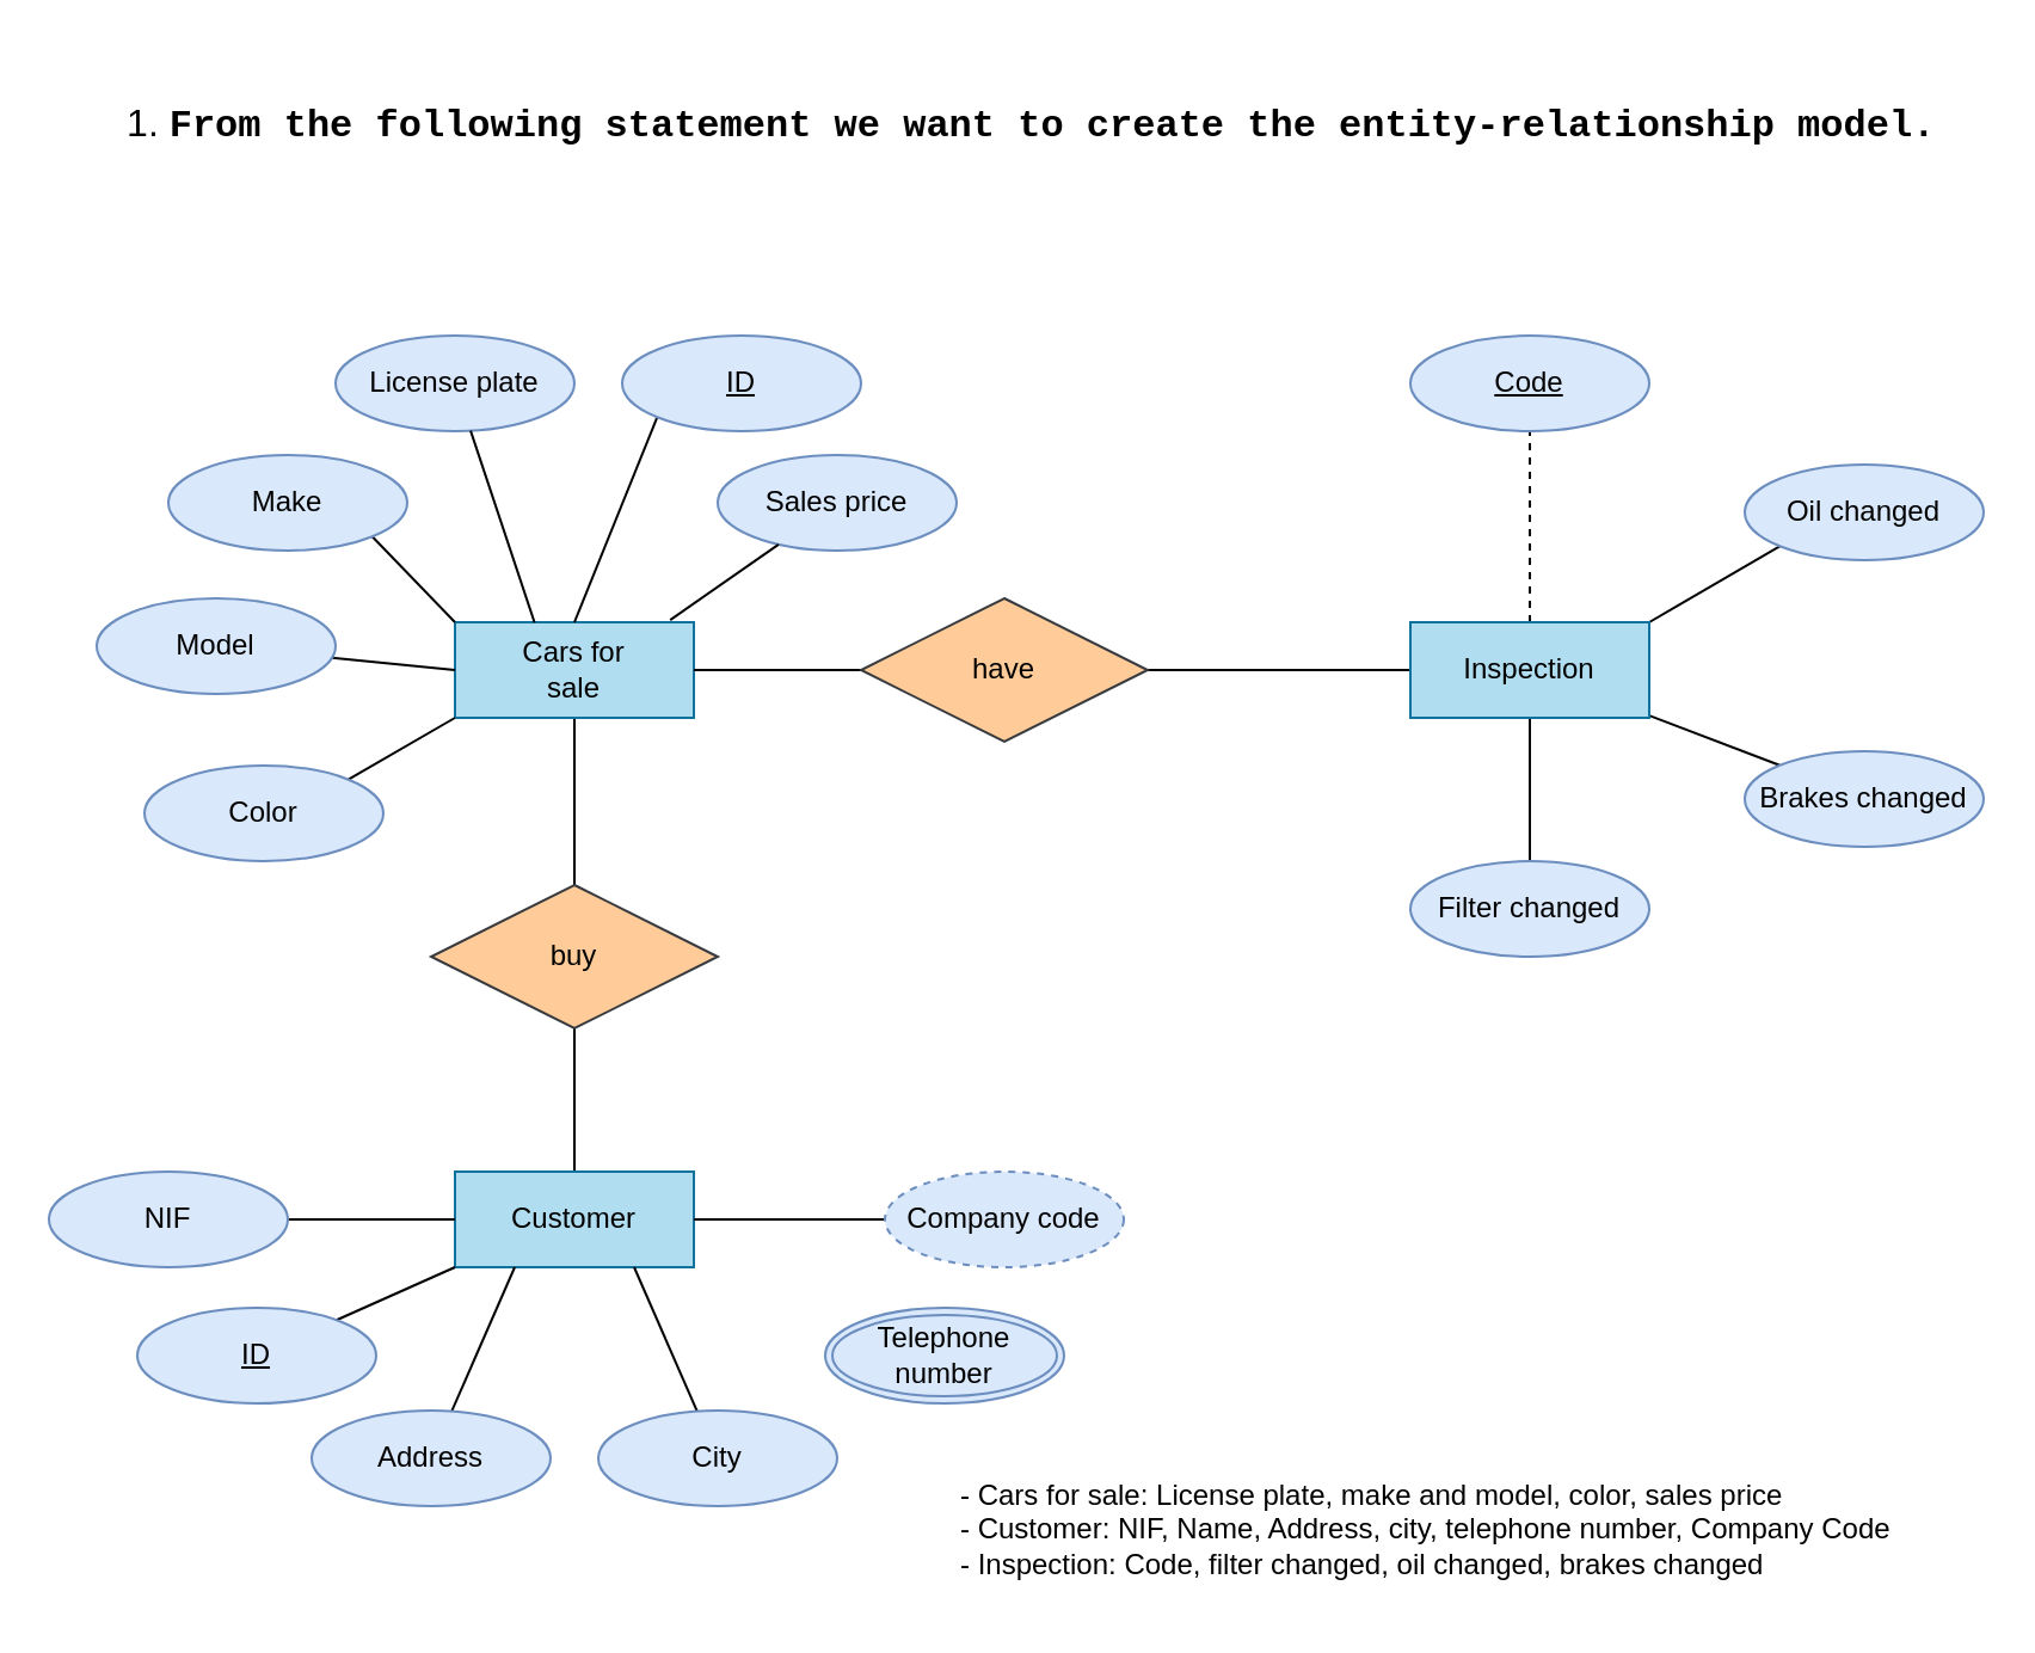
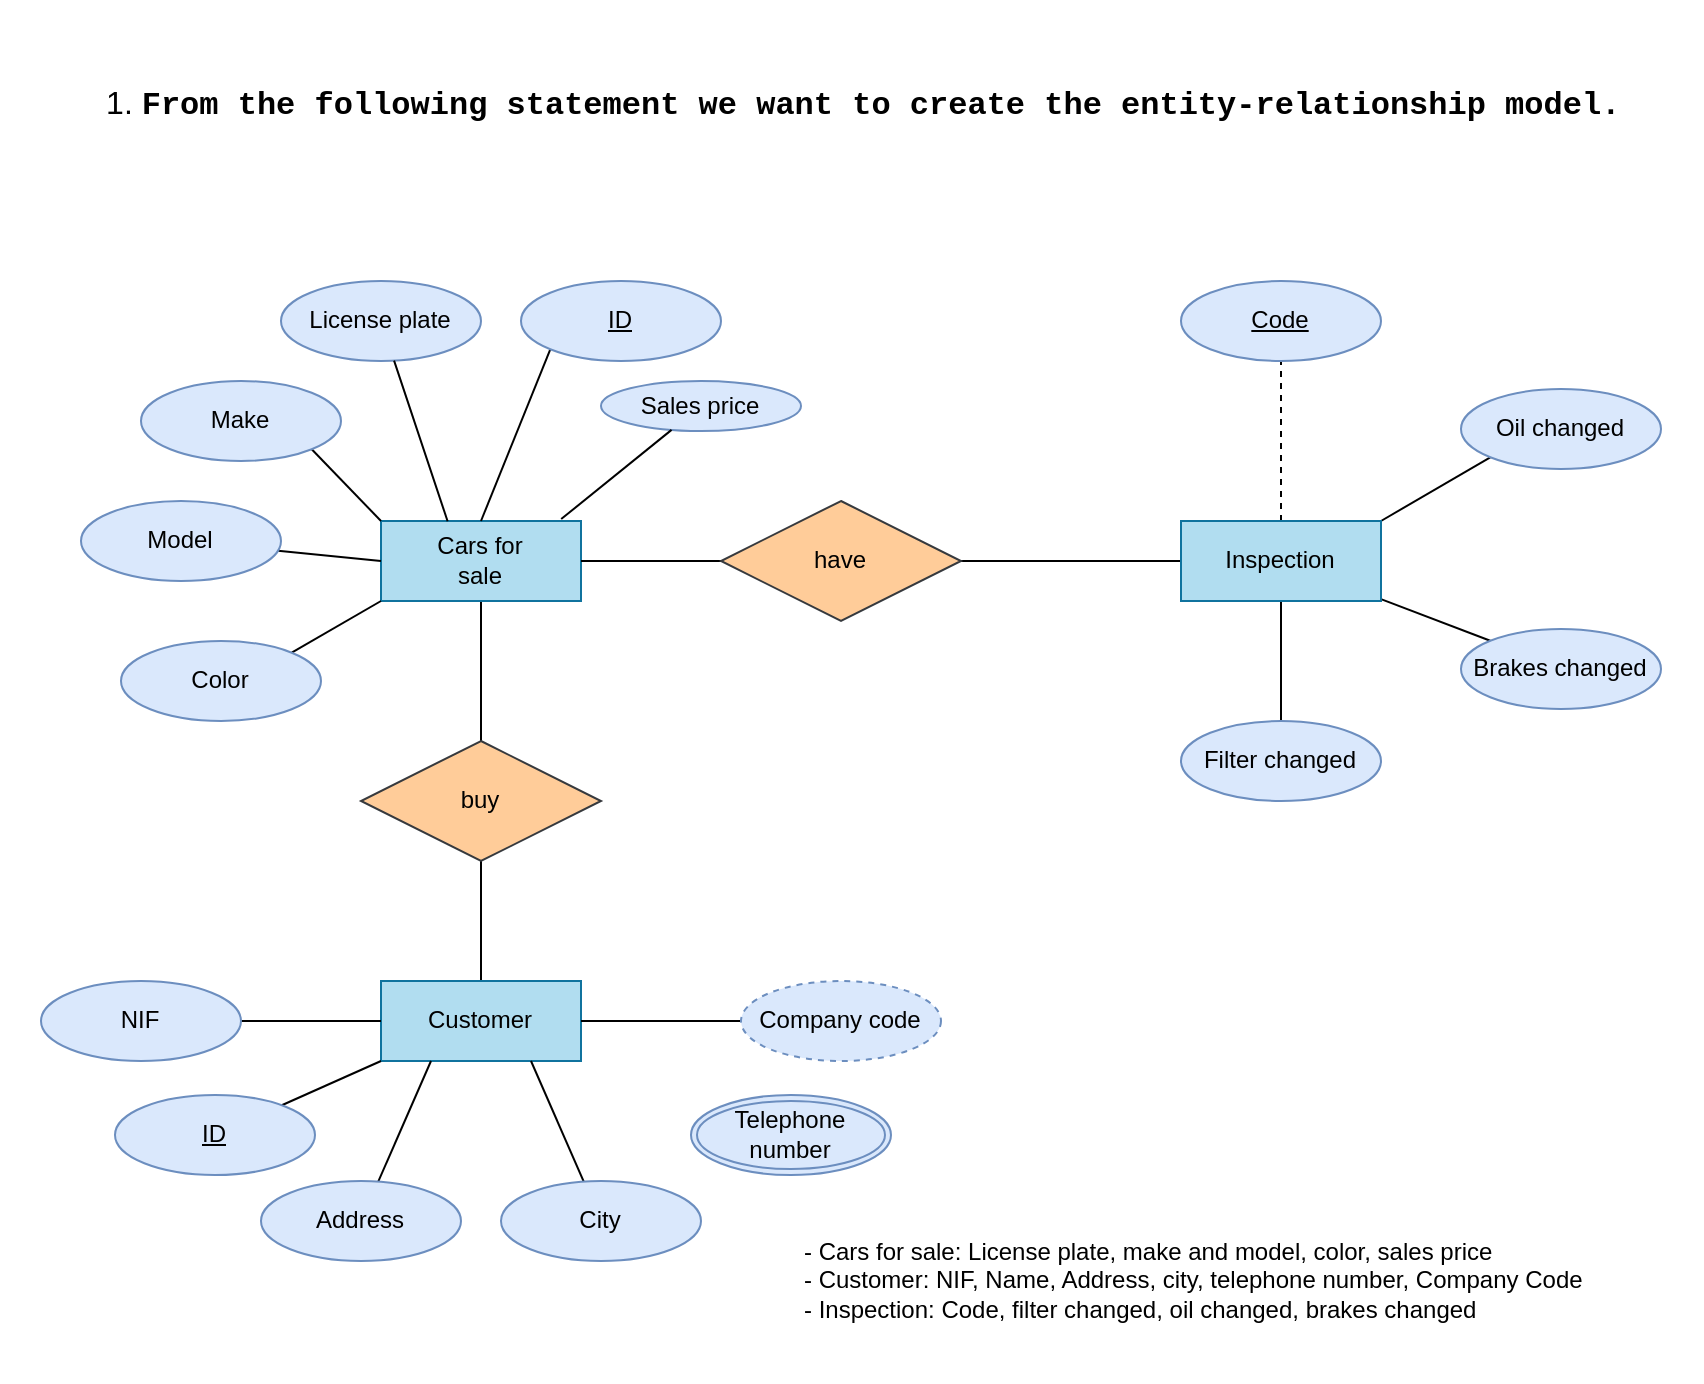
  <mxCell id="0" />
  <mxCell id="1" parent="0" />
  <mxCell id="2" value="&lt;ol style=&quot;font-size: medium; text-align: start;&quot;&gt;&lt;li&gt;&lt;p style=&quot;margin-bottom: 0.56cm; direction: ltr; line-height: 1.5px; background: transparent;&quot;&gt;&lt;font face=&quot;Courier New&quot; style=&quot;font-size: 12pt;&quot;&gt;&lt;b style=&quot;&quot;&gt;From the following statement we want to create the entity-relationship model.&lt;/b&gt;&lt;/font&gt;&lt;/p&gt;&lt;/li&gt;&lt;/ol&gt;" style="text;html=1;align=center;verticalAlign=middle;resizable=0;points=[];autosize=1;strokeColor=none;fillColor=none;" vertex="1" parent="1"><mxGeometry x="20" width="800" height="60" as="geometry" y="20" /></mxCell>
  <mxCell id="3" value="- Cars for sale: License plate, make and model, color, sales price&lt;br&gt;- Customer: NIF, Name, Address, city, telephone number, Company Code&lt;br&gt;- Inspection: Code, filter changed, oil changed, brakes changed" style="text;html=1;align=left;verticalAlign=middle;resizable=0;points=[];autosize=1;strokeColor=none;fillColor=none;" vertex="1" parent="1"><mxGeometry x="400" y="610" width="410" height="60" as="geometry" /></mxCell>
  <mxCell id="4" value="" style="rounded=0;orthogonalLoop=1;jettySize=auto;html=1;endArrow=none;endFill=0;" edge="1" parent="1" source="5" target="22"><mxGeometry relative="1" as="geometry" /></mxCell>
  <mxCell id="5" value="Cars for&lt;br&gt;sale" style="whiteSpace=wrap;html=1;align=center;fillColor=#b1ddf0;strokeColor=#10739e;" vertex="1" parent="1"><mxGeometry x="190" y="260" width="100" height="40" as="geometry" /></mxCell>
  <mxCell id="6" style="rounded=0;orthogonalLoop=1;jettySize=auto;html=1;exitX=1;exitY=1;exitDx=0;exitDy=0;entryX=0;entryY=0;entryDx=0;entryDy=0;endArrow=none;endFill=0;" edge="1" parent="1" source="7" target="5"><mxGeometry relative="1" as="geometry" /></mxCell>
  <mxCell id="7" value="Make" style="ellipse;whiteSpace=wrap;html=1;align=center;fillColor=#dae8fc;strokeColor=#6c8ebf;" vertex="1" parent="1"><mxGeometry x="70" y="190" width="100" height="40" as="geometry" /></mxCell>
  <mxCell id="8" style="rounded=0;orthogonalLoop=1;jettySize=auto;html=1;entryX=0;entryY=0.5;entryDx=0;entryDy=0;endArrow=none;endFill=0;" edge="1" parent="1" source="9" target="5"><mxGeometry relative="1" as="geometry" /></mxCell>
  <mxCell id="9" value="Model" style="ellipse;whiteSpace=wrap;html=1;align=center;fillColor=#dae8fc;strokeColor=#6c8ebf;" vertex="1" parent="1"><mxGeometry x="40" y="250" width="100" height="40" as="geometry" /></mxCell>
  <mxCell id="10" style="rounded=0;orthogonalLoop=1;jettySize=auto;html=1;exitX=1;exitY=0;exitDx=0;exitDy=0;entryX=0;entryY=1;entryDx=0;entryDy=0;endArrow=none;endFill=0;" edge="1" parent="1" source="11" target="5"><mxGeometry relative="1" as="geometry" /></mxCell>
  <mxCell id="11" value="Color" style="ellipse;whiteSpace=wrap;html=1;align=center;fillColor=#dae8fc;strokeColor=#6c8ebf;" vertex="1" parent="1"><mxGeometry x="60" y="320" width="100" height="40" as="geometry" /></mxCell>
- <mxCell id="12" value="Sales price" style="ellipse;whiteSpace=wrap;html=1;align=center;fillColor=#dae8fc;strokeColor=#6c8ebf;" vertex="1" parent="1"><mxGeometry x="300" y="190" width="100" height="40" as="geometry" /></mxCell>
+ <mxCell id="12" value="Sales price" style="ellipse;whiteSpace=wrap;html=1;align=center;fillColor=#dae8fc;strokeColor=#6c8ebf;" vertex="1" parent="1"><mxGeometry x="300" y="190" width="100" height="25" as="geometry" /></mxCell>
  <mxCell id="13" value="" style="rounded=0;orthogonalLoop=1;jettySize=auto;html=1;endArrow=none;endFill=0;" edge="1" parent="1" source="15" target="5"><mxGeometry relative="1" as="geometry" /></mxCell>
  <mxCell id="14" value="" style="rounded=0;orthogonalLoop=1;jettySize=auto;html=1;endArrow=none;endFill=0;" edge="1" parent="1" source="15" target="20"><mxGeometry relative="1" as="geometry" /></mxCell>
  <mxCell id="15" value="have" style="shape=rhombus;perimeter=rhombusPerimeter;whiteSpace=wrap;html=1;align=center;fillColor=#ffcc99;strokeColor=#36393d;" vertex="1" parent="1"><mxGeometry x="360" y="250" width="120" height="60" as="geometry" /></mxCell>
  <mxCell id="16" value="" style="rounded=0;orthogonalLoop=1;jettySize=auto;html=1;endArrow=none;endFill=0;" edge="1" parent="1" source="20" target="40"><mxGeometry relative="1" as="geometry" /></mxCell>
  <mxCell id="17" value="" style="rounded=0;orthogonalLoop=1;jettySize=auto;html=1;endArrow=none;endFill=0;dashed=1;" edge="1" parent="1" source="20" target="39"><mxGeometry relative="1" as="geometry" /></mxCell>
  <mxCell id="18" style="rounded=0;orthogonalLoop=1;jettySize=auto;html=1;entryX=0;entryY=1;entryDx=0;entryDy=0;endArrow=none;endFill=0;exitX=1;exitY=0;exitDx=0;exitDy=0;" edge="1" parent="1" source="20" target="41"><mxGeometry relative="1" as="geometry" /></mxCell>
  <mxCell id="19" style="rounded=0;orthogonalLoop=1;jettySize=auto;html=1;entryX=0;entryY=0;entryDx=0;entryDy=0;endArrow=none;endFill=0;" edge="1" parent="1" source="20" target="42"><mxGeometry relative="1" as="geometry" /></mxCell>
  <mxCell id="20" value="Inspection" style="whiteSpace=wrap;html=1;align=center;fillColor=#b1ddf0;strokeColor=#10739e;" vertex="1" parent="1"><mxGeometry x="590" y="260" width="100" height="40" as="geometry" /></mxCell>
  <mxCell id="21" value="" style="rounded=0;orthogonalLoop=1;jettySize=auto;html=1;endArrow=none;endFill=0;" edge="1" parent="1" source="22" target="23"><mxGeometry relative="1" as="geometry" /></mxCell>
  <mxCell id="22" value="buy" style="shape=rhombus;perimeter=rhombusPerimeter;whiteSpace=wrap;html=1;align=center;fillColor=#ffcc99;strokeColor=#36393d;" vertex="1" parent="1"><mxGeometry x="180" y="370" width="120" height="60" as="geometry" /></mxCell>
  <mxCell id="23" value="Customer" style="whiteSpace=wrap;html=1;align=center;fillColor=#b1ddf0;strokeColor=#10739e;" vertex="1" parent="1"><mxGeometry x="190" y="490" width="100" height="40" as="geometry" /></mxCell>
  <mxCell id="24" value="License plate" style="ellipse;whiteSpace=wrap;html=1;align=center;fillColor=#dae8fc;strokeColor=#6c8ebf;" vertex="1" parent="1"><mxGeometry x="140" y="140" width="100" height="40" as="geometry" /></mxCell>
  <mxCell id="25" style="rounded=0;orthogonalLoop=1;jettySize=auto;html=1;exitX=0;exitY=1;exitDx=0;exitDy=0;entryX=0.5;entryY=0;entryDx=0;entryDy=0;endArrow=none;endFill=0;" edge="1" parent="1" source="26" target="5"><mxGeometry relative="1" as="geometry" /></mxCell>
  <mxCell id="26" value="ID" style="ellipse;whiteSpace=wrap;html=1;align=center;fontStyle=4;fillColor=#dae8fc;strokeColor=#6c8ebf;" vertex="1" parent="1"><mxGeometry x="260" y="140" width="100" height="40" as="geometry" /></mxCell>
  <mxCell id="27" style="rounded=0;orthogonalLoop=1;jettySize=auto;html=1;entryX=0.333;entryY=0.003;entryDx=0;entryDy=0;entryPerimeter=0;endArrow=none;endFill=0;" edge="1" parent="1" source="24" target="5"><mxGeometry relative="1" as="geometry" /></mxCell>
  <mxCell id="28" style="rounded=0;orthogonalLoop=1;jettySize=auto;html=1;entryX=0.901;entryY=-0.024;entryDx=0;entryDy=0;entryPerimeter=0;endArrow=none;endFill=0;" edge="1" parent="1" source="12" target="5"><mxGeometry relative="1" as="geometry" /></mxCell>
  <mxCell id="29" value="" style="rounded=0;orthogonalLoop=1;jettySize=auto;html=1;endArrow=none;endFill=0;" edge="1" parent="1" source="30" target="23"><mxGeometry relative="1" as="geometry" /></mxCell>
  <mxCell id="30" value="NIF" style="ellipse;whiteSpace=wrap;html=1;align=center;fillColor=#dae8fc;strokeColor=#6c8ebf;" vertex="1" parent="1"><mxGeometry x="20" y="490" width="100" height="40" as="geometry" /></mxCell>
  <mxCell id="31" style="rounded=0;orthogonalLoop=1;jettySize=auto;html=1;entryX=0;entryY=1;entryDx=0;entryDy=0;endArrow=none;endFill=0;" edge="1" parent="1" source="32" target="23"><mxGeometry relative="1" as="geometry" /></mxCell>
  <mxCell id="32" value="ID" style="ellipse;whiteSpace=wrap;html=1;align=center;fontStyle=4;fillColor=#dae8fc;strokeColor=#6c8ebf;" vertex="1" parent="1"><mxGeometry x="57" y="547" width="100" height="40" as="geometry" /></mxCell>
  <mxCell id="33" style="rounded=0;orthogonalLoop=1;jettySize=auto;html=1;entryX=0.25;entryY=1;entryDx=0;entryDy=0;endArrow=none;endFill=0;" edge="1" parent="1" source="34" target="23"><mxGeometry relative="1" as="geometry" /></mxCell>
  <mxCell id="34" value="Address" style="ellipse;whiteSpace=wrap;html=1;align=center;fillColor=#dae8fc;strokeColor=#6c8ebf;" vertex="1" parent="1"><mxGeometry x="130" y="590" width="100" height="40" as="geometry" /></mxCell>
  <mxCell id="35" style="rounded=0;orthogonalLoop=1;jettySize=auto;html=1;entryX=0.75;entryY=1;entryDx=0;entryDy=0;endArrow=none;endFill=0;" edge="1" parent="1" source="36" target="23"><mxGeometry relative="1" as="geometry" /></mxCell>
  <mxCell id="36" value="City" style="ellipse;whiteSpace=wrap;html=1;align=center;fillColor=#dae8fc;strokeColor=#6c8ebf;" vertex="1" parent="1"><mxGeometry x="250" y="590" width="100" height="40" as="geometry" /></mxCell>
  <mxCell id="37" value="Telephone number" style="ellipse;shape=doubleEllipse;margin=3;whiteSpace=wrap;html=1;align=center;fillColor=#dae8fc;strokeColor=#6c8ebf;" vertex="1" parent="1"><mxGeometry x="345" y="547" width="100" height="40" as="geometry" /></mxCell>
  <mxCell id="38" value="" style="rounded=0;orthogonalLoop=1;jettySize=auto;html=1;endArrow=none;endFill=0;" edge="1" parent="1" target="23"><mxGeometry relative="1" as="geometry"><mxPoint x="370" y="510" as="sourcePoint" /></mxGeometry></mxCell>
  <mxCell id="39" value="Code" style="ellipse;whiteSpace=wrap;html=1;align=center;fontStyle=4;fillColor=#dae8fc;strokeColor=#6c8ebf;" vertex="1" parent="1"><mxGeometry x="590" y="140" width="100" height="40" as="geometry" /></mxCell>
  <mxCell id="40" value="Filter changed" style="ellipse;whiteSpace=wrap;html=1;align=center;fillColor=#dae8fc;strokeColor=#6c8ebf;" vertex="1" parent="1"><mxGeometry x="590" y="360" width="100" height="40" as="geometry" /></mxCell>
  <mxCell id="41" value="Oil changed" style="ellipse;whiteSpace=wrap;html=1;align=center;fillColor=#dae8fc;strokeColor=#6c8ebf;" vertex="1" parent="1"><mxGeometry x="730" y="194" width="100" height="40" as="geometry" /></mxCell>
  <mxCell id="42" value="Brakes changed" style="ellipse;whiteSpace=wrap;html=1;align=center;fillColor=#dae8fc;strokeColor=#6c8ebf;" vertex="1" parent="1"><mxGeometry x="730" y="314" width="100" height="40" as="geometry" /></mxCell>
  <mxCell id="43" value="Company code" style="ellipse;whiteSpace=wrap;html=1;align=center;dashed=1;fillColor=#dae8fc;strokeColor=#6c8ebf;" vertex="1" parent="1"><mxGeometry x="370" y="490" width="100" height="40" as="geometry" /></mxCell>
